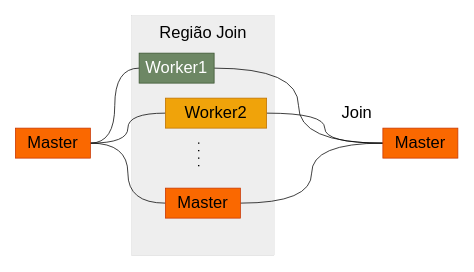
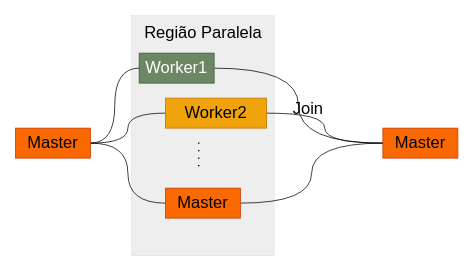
  <mxCell id="0" />
  <mxCell id="1" parent="0" />
  <mxCell id="2" value="" style="rounded=0;whiteSpace=wrap;html=1;strokeWidth=0;fillColor=#eeeeee;strokeColor=#36393d;" parent="1" vertex="1"><mxGeometry x="175" y="20" width="190" height="320" as="geometry" /></mxCell>
  <mxCell id="3" style="edgeStyle=orthogonalEdgeStyle;rounded=0;orthogonalLoop=1;jettySize=auto;html=1;exitX=1;exitY=0.5;exitDx=0;exitDy=0;entryX=0;entryY=0.5;entryDx=0;entryDy=0;curved=1;endArrow=none;startFill=0;" parent="1" source="6" target="8" edge="1"><mxGeometry relative="1" as="geometry" /></mxCell>
  <mxCell id="4" style="edgeStyle=orthogonalEdgeStyle;rounded=0;orthogonalLoop=1;jettySize=auto;html=1;exitX=1;exitY=0.5;exitDx=0;exitDy=0;curved=1;endArrow=none;startFill=0;" parent="1" source="6" target="12" edge="1"><mxGeometry relative="1" as="geometry" /></mxCell>
  <mxCell id="5" style="edgeStyle=orthogonalEdgeStyle;rounded=0;orthogonalLoop=1;jettySize=auto;html=1;exitX=1;exitY=0.5;exitDx=0;exitDy=0;entryX=0;entryY=0.5;entryDx=0;entryDy=0;curved=1;endArrow=none;startFill=0;" parent="1" source="6" target="10" edge="1"><mxGeometry relative="1" as="geometry" /></mxCell>
  <mxCell id="6" value="Master" style="rounded=0;whiteSpace=wrap;html=1;fontSize=22;fillColor=#fa6800;strokeColor=#C73500;fontColor=#000000;" parent="1" vertex="1"><mxGeometry x="20" y="170" width="100" height="40" as="geometry" /></mxCell>
  <mxCell id="7" style="edgeStyle=orthogonalEdgeStyle;rounded=0;orthogonalLoop=1;jettySize=auto;html=1;exitX=1;exitY=0.5;exitDx=0;exitDy=0;entryX=0;entryY=0.5;entryDx=0;entryDy=0;curved=1;endArrow=none;startFill=0;" parent="1" source="8" target="13" edge="1"><mxGeometry relative="1" as="geometry" /></mxCell>
  <mxCell id="8" value="Worker1" style="rounded=0;whiteSpace=wrap;html=1;fontSize=22;fillColor=#6d8764;fontColor=#ffffff;strokeColor=#3A5431;" parent="1" vertex="1"><mxGeometry x="185" y="70" width="100" height="40" as="geometry" /></mxCell>
  <mxCell id="9" style="edgeStyle=orthogonalEdgeStyle;rounded=0;orthogonalLoop=1;jettySize=auto;html=1;exitX=1;exitY=0.5;exitDx=0;exitDy=0;entryX=0;entryY=0.5;entryDx=0;entryDy=0;curved=1;endArrow=none;startFill=0;" parent="1" source="10" target="13" edge="1"><mxGeometry relative="1" as="geometry" /></mxCell>
  <mxCell id="10" value="&lt;font style=&quot;font-size: 22px;&quot;&gt;Master&lt;/font&gt;" style="rounded=0;whiteSpace=wrap;html=1;fontSize=14;fillColor=#fa6800;fontColor=#000000;strokeColor=#C73500;" parent="1" vertex="1"><mxGeometry x="220" y="250" width="100" height="40" as="geometry" /></mxCell>
  <mxCell id="11" style="edgeStyle=orthogonalEdgeStyle;rounded=0;orthogonalLoop=1;jettySize=auto;html=1;exitX=1;exitY=0.5;exitDx=0;exitDy=0;curved=1;endArrow=none;startFill=0;" parent="1" source="12" target="13" edge="1"><mxGeometry relative="1" as="geometry" /></mxCell>
  <mxCell id="12" value="Worker2" style="rounded=0;whiteSpace=wrap;html=1;fontSize=22;fillColor=#f0a30a;strokeColor=#BD7000;fontColor=#000000;" parent="1" vertex="1"><mxGeometry x="220" y="130" width="135" height="40" as="geometry" /></mxCell>
  <mxCell id="13" value="Master" style="rounded=0;whiteSpace=wrap;html=1;fontSize=22;fillColor=#fa6800;fontColor=#000000;strokeColor=#C73500;" parent="1" vertex="1"><mxGeometry x="510" y="170" width="100" height="40" as="geometry" /></mxCell>
  <mxCell id="14" value=". . . ." style="text;html=1;align=center;verticalAlign=middle;resizable=0;points=[];autosize=1;strokeColor=none;fillColor=none;rotation=90;fontSize=18;" parent="1" vertex="1"><mxGeometry x="240" y="185" width="60" height="40" as="geometry" /></mxCell>
- <mxCell id="15" value="Região Join" style="text;html=1;align=center;verticalAlign=middle;resizable=0;points=[];autosize=1;strokeColor=none;fillColor=none;fontSize=22;" parent="1" vertex="1"><mxGeometry x="180" y="23" width="180" height="40" as="geometry" /></mxCell>
- <mxCell id="16" value="Join" style="text;html=1;align=center;verticalAlign=middle;resizable=0;points=[];autosize=1;strokeColor=none;fillColor=none;fontSize=22;" parent="1" vertex="1"><mxGeometry x="445" y="130" width="60" height="40" as="geometry" /></mxCell>
+ <mxCell id="15" value="Região Paralela" style="text;html=1;align=center;verticalAlign=middle;resizable=0;points=[];autosize=1;strokeColor=none;fillColor=none;fontSize=22;" parent="1" vertex="1"><mxGeometry x="180" y="23" width="180" height="40" as="geometry" /></mxCell>
+ <mxCell id="16" value="Join" style="text;html=1;align=center;verticalAlign=middle;resizable=0;points=[];autosize=1;strokeColor=none;fillColor=none;fontSize=22;" parent="1" vertex="1"><mxGeometry x="380" y="125" width="60" height="40" as="geometry" /></mxCell>
